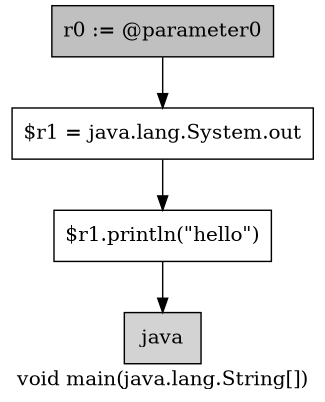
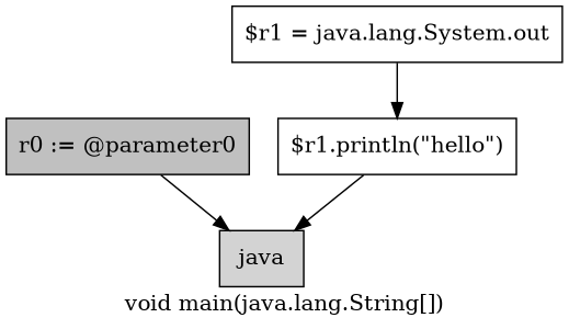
  digraph {
    label="void main(java.lang.String[])"
    node [shape=box]
    n1 [fillcolor=gray label="r0 := @parameter0" style=filled]
    n2 [label="$r1 = java.lang.System.out"]
    n3 [label="$r1.println(\"hello\")"]
    n4 [fillcolor=lightgray label=java style=filled]
-   n1 -> n2
+   n1 -> n4
    n2 -> n3
    n3 -> n4
  }
